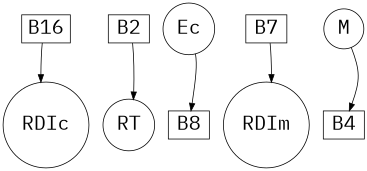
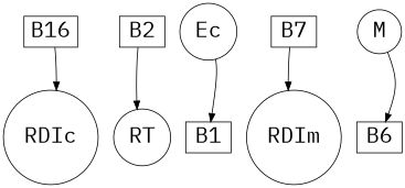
  strict digraph {
    fontname="IBM Plex Mono"
    remincross=true
    splines=curved
    node [fontname="IBM Plex Mono" fontsize=26 shape=box]
    edge [fontname="IBM Plex Mono"]
    n1 [label=B16]
    RDIc [shape=circle]
    n3 [label=B2]
    RT [shape=circle]
-   B1 [label=B8]
+   B1
    Ec [shape=circle]
    n7 [label=B7]
    RDIm [shape=circle]
-   B6 [label=B4]
+   B6
    M [shape=circle]
-   RDIc -> n1
-   n3 -> RT
+   n1 -> RDIc
+   RT -> n3
    Ec -> B1
-   n7 -> RDIm
+   RDIm -> n7
    M -> B6
  }
